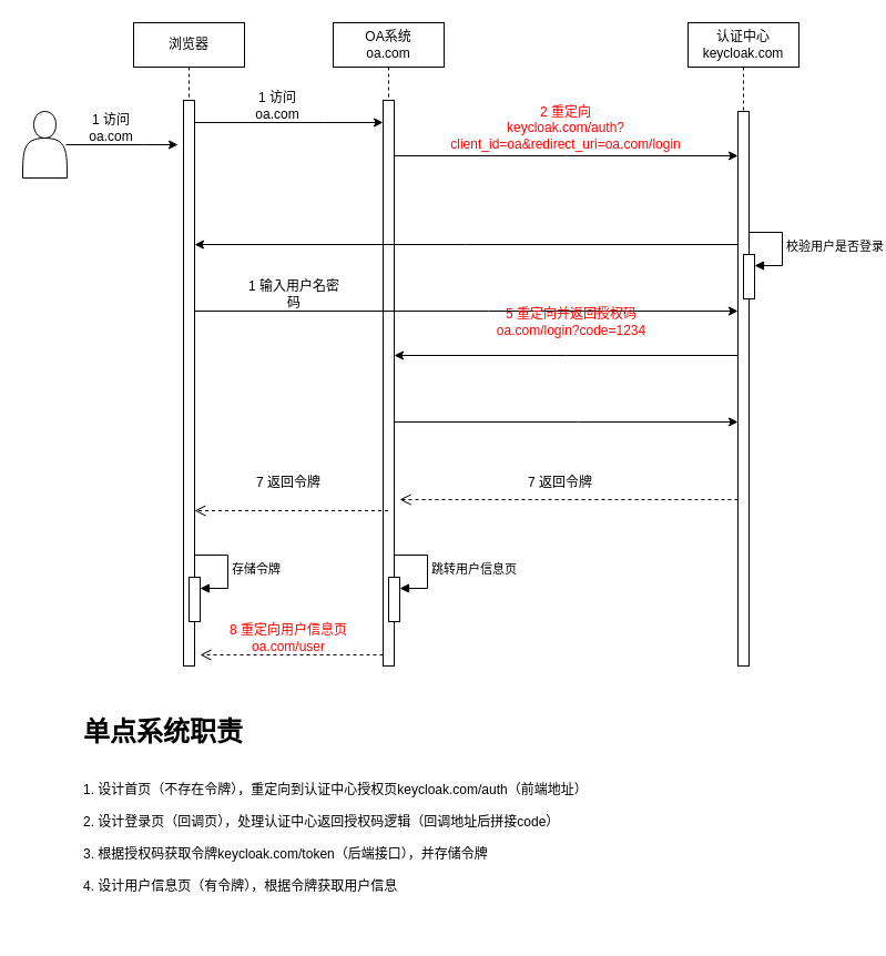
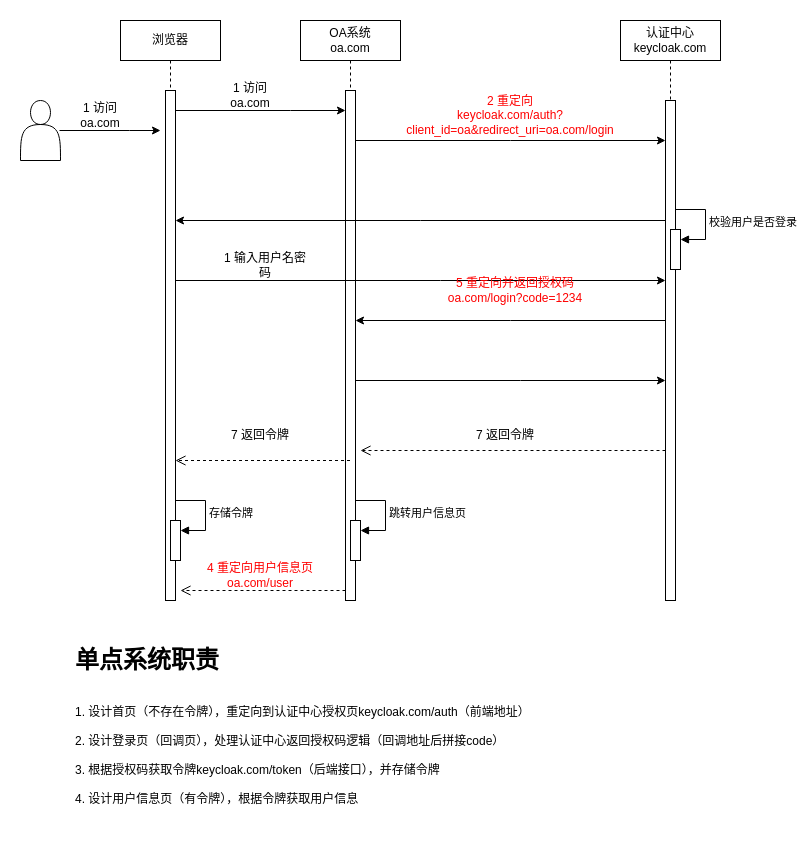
  <mxCell id="0" />
  <mxCell id="1" parent="0" />
  <mxCell id="2" value="OA系统&lt;br&gt;oa.com" style="shape=umlLifeline;perimeter=lifelinePerimeter;whiteSpace=wrap;html=1;container=0;dropTarget=0;collapsible=0;recursiveResize=0;outlineConnect=0;portConstraint=eastwest;newEdgeStyle={&quot;edgeStyle&quot;:&quot;elbowEdgeStyle&quot;,&quot;elbow&quot;:&quot;vertical&quot;,&quot;curved&quot;:0,&quot;rounded&quot;:0};" parent="1" vertex="1"><mxGeometry x="300" y="20" width="100" height="580" as="geometry" /></mxCell>
  <mxCell id="3" value="" style="html=1;points=[];perimeter=orthogonalPerimeter;outlineConnect=0;targetShapes=umlLifeline;portConstraint=eastwest;newEdgeStyle={&quot;edgeStyle&quot;:&quot;elbowEdgeStyle&quot;,&quot;elbow&quot;:&quot;vertical&quot;,&quot;curved&quot;:0,&quot;rounded&quot;:0};" parent="2" vertex="1"><mxGeometry x="45" y="70" width="10" height="510" as="geometry" /></mxCell>
  <mxCell id="4" value="" style="html=1;points=[];perimeter=orthogonalPerimeter;outlineConnect=0;targetShapes=umlLifeline;portConstraint=eastwest;newEdgeStyle={&quot;edgeStyle&quot;:&quot;elbowEdgeStyle&quot;,&quot;elbow&quot;:&quot;vertical&quot;,&quot;curved&quot;:0,&quot;rounded&quot;:0};" vertex="1" parent="2"><mxGeometry x="50" y="500" width="10" height="40" as="geometry" /></mxCell>
  <mxCell id="5" value="跳转用户信息页" style="html=1;align=left;spacingLeft=2;endArrow=block;rounded=0;edgeStyle=orthogonalEdgeStyle;curved=0;rounded=0;" edge="1" target="4" parent="2"><mxGeometry relative="1" as="geometry"><mxPoint x="55" y="480" as="sourcePoint" /><Array as="points"><mxPoint x="85" y="510" /></Array></mxGeometry></mxCell>
  <mxCell id="6" value="认证中心&lt;br&gt;keycloak.com" style="shape=umlLifeline;perimeter=lifelinePerimeter;whiteSpace=wrap;html=1;container=0;dropTarget=0;collapsible=0;recursiveResize=0;outlineConnect=0;portConstraint=eastwest;newEdgeStyle={&quot;edgeStyle&quot;:&quot;elbowEdgeStyle&quot;,&quot;elbow&quot;:&quot;vertical&quot;,&quot;curved&quot;:0,&quot;rounded&quot;:0};" parent="1" vertex="1"><mxGeometry x="620" y="20" width="100" height="580" as="geometry" /></mxCell>
  <mxCell id="7" value="" style="html=1;points=[];perimeter=orthogonalPerimeter;outlineConnect=0;targetShapes=umlLifeline;portConstraint=eastwest;newEdgeStyle={&quot;edgeStyle&quot;:&quot;elbowEdgeStyle&quot;,&quot;elbow&quot;:&quot;vertical&quot;,&quot;curved&quot;:0,&quot;rounded&quot;:0};" parent="6" vertex="1"><mxGeometry x="45" y="80" width="10" height="500" as="geometry" /></mxCell>
  <mxCell id="8" value="" style="html=1;points=[];perimeter=orthogonalPerimeter;outlineConnect=0;targetShapes=umlLifeline;portConstraint=eastwest;newEdgeStyle={&quot;edgeStyle&quot;:&quot;elbowEdgeStyle&quot;,&quot;elbow&quot;:&quot;vertical&quot;,&quot;curved&quot;:0,&quot;rounded&quot;:0};" vertex="1" parent="6"><mxGeometry x="50" y="209" width="10" height="40" as="geometry" /></mxCell>
  <mxCell id="9" value="校验用户是否登录" style="html=1;align=left;spacingLeft=2;endArrow=block;rounded=0;edgeStyle=orthogonalEdgeStyle;curved=0;rounded=0;" edge="1" target="8" parent="6"><mxGeometry relative="1" as="geometry"><mxPoint x="55" y="189" as="sourcePoint" /><Array as="points"><mxPoint x="85" y="219" /></Array></mxGeometry></mxCell>
  <mxCell id="10" style="edgeStyle=orthogonalEdgeStyle;rounded=0;orthogonalLoop=1;jettySize=auto;html=1;" edge="1" parent="1"><mxGeometry relative="1" as="geometry"><mxPoint x="59" y="130" as="sourcePoint" /><mxPoint x="160" y="130" as="targetPoint" /><Array as="points"><mxPoint x="129" y="130" /><mxPoint x="129" y="130" /></Array></mxGeometry></mxCell>
  <mxCell id="11" value="" style="shape=actor;whiteSpace=wrap;html=1;" parent="1" vertex="1"><mxGeometry x="20" y="100" width="40" height="60" as="geometry" /></mxCell>
  <mxCell id="12" value="1 访问oa.com" style="text;html=1;strokeColor=none;fillColor=none;align=center;verticalAlign=middle;whiteSpace=wrap;rounded=0;" vertex="1" parent="1"><mxGeometry x="70" y="100" width="60" height="30" as="geometry" /></mxCell>
  <mxCell id="13" value="2 重定向&lt;br&gt;keycloak.com/auth?client_id=oa&amp;amp;redirect_uri=oa.com/login" style="text;html=1;strokeColor=none;fillColor=none;align=center;verticalAlign=middle;whiteSpace=wrap;rounded=0;fontColor=#FF0000;" vertex="1" parent="1"><mxGeometry x="480" y="100" width="60" height="30" as="geometry" /></mxCell>
  <mxCell id="14" style="edgeStyle=elbowEdgeStyle;rounded=0;orthogonalLoop=1;jettySize=auto;html=1;elbow=vertical;curved=0;" edge="1" parent="1" source="16" target="3"><mxGeometry relative="1" as="geometry"><mxPoint x="340" y="100" as="targetPoint" /><Array as="points"><mxPoint x="290" y="110" /></Array></mxGeometry></mxCell>
  <mxCell id="15" style="edgeStyle=elbowEdgeStyle;rounded=0;orthogonalLoop=1;jettySize=auto;html=1;elbow=vertical;curved=0;" edge="1" parent="1" source="16" target="7"><mxGeometry relative="1" as="geometry"><Array as="points"><mxPoint x="440" y="280" /></Array></mxGeometry></mxCell>
  <mxCell id="16" value="浏览器" style="shape=umlLifeline;perimeter=lifelinePerimeter;whiteSpace=wrap;html=1;container=0;dropTarget=0;collapsible=0;recursiveResize=0;outlineConnect=0;portConstraint=eastwest;newEdgeStyle={&quot;edgeStyle&quot;:&quot;elbowEdgeStyle&quot;,&quot;elbow&quot;:&quot;vertical&quot;,&quot;curved&quot;:0,&quot;rounded&quot;:0};" vertex="1" parent="1"><mxGeometry x="120" y="20" width="100" height="580" as="geometry" /></mxCell>
  <mxCell id="17" value="" style="html=1;points=[];perimeter=orthogonalPerimeter;outlineConnect=0;targetShapes=umlLifeline;portConstraint=eastwest;newEdgeStyle={&quot;edgeStyle&quot;:&quot;elbowEdgeStyle&quot;,&quot;elbow&quot;:&quot;vertical&quot;,&quot;curved&quot;:0,&quot;rounded&quot;:0};" vertex="1" parent="16"><mxGeometry x="45" y="70" width="10" height="510" as="geometry" /></mxCell>
  <mxCell id="18" value="" style="html=1;points=[];perimeter=orthogonalPerimeter;outlineConnect=0;targetShapes=umlLifeline;portConstraint=eastwest;newEdgeStyle={&quot;edgeStyle&quot;:&quot;elbowEdgeStyle&quot;,&quot;elbow&quot;:&quot;vertical&quot;,&quot;curved&quot;:0,&quot;rounded&quot;:0};" vertex="1" parent="16"><mxGeometry x="50" y="500" width="10" height="40" as="geometry" /></mxCell>
  <mxCell id="19" value="存储令牌" style="html=1;align=left;spacingLeft=2;endArrow=block;rounded=0;edgeStyle=orthogonalEdgeStyle;curved=0;rounded=0;" edge="1" target="18" parent="16"><mxGeometry relative="1" as="geometry"><mxPoint x="55" y="480" as="sourcePoint" /><Array as="points"><mxPoint x="85" y="510" /></Array></mxGeometry></mxCell>
  <mxCell id="20" style="edgeStyle=elbowEdgeStyle;rounded=0;orthogonalLoop=1;jettySize=auto;html=1;elbow=vertical;curved=0;" edge="1" parent="1" source="7" target="17"><mxGeometry relative="1" as="geometry"><Array as="points"><mxPoint x="420" y="220" /></Array></mxGeometry></mxCell>
  <mxCell id="21" style="edgeStyle=elbowEdgeStyle;rounded=0;orthogonalLoop=1;jettySize=auto;html=1;elbow=vertical;curved=0;" edge="1" parent="1" source="3" target="7"><mxGeometry relative="1" as="geometry"><Array as="points"><mxPoint x="510" y="140" /></Array></mxGeometry></mxCell>
  <mxCell id="22" value="1 输入用户名密码" style="text;html=1;strokeColor=none;fillColor=none;align=center;verticalAlign=middle;whiteSpace=wrap;rounded=0;" vertex="1" parent="1"><mxGeometry x="220" y="250" width="90" height="30" as="geometry" /></mxCell>
  <mxCell id="23" style="edgeStyle=elbowEdgeStyle;rounded=0;orthogonalLoop=1;jettySize=auto;html=1;elbow=vertical;curved=0;" edge="1" parent="1" source="7" target="3"><mxGeometry relative="1" as="geometry"><Array as="points"><mxPoint x="510" y="320" /></Array></mxGeometry></mxCell>
  <mxCell id="24" value="5 重定向并返回授权码&lt;br&gt;oa.com/login?code=1234" style="text;html=1;strokeColor=none;fillColor=none;align=center;verticalAlign=middle;whiteSpace=wrap;rounded=0;fontColor=#FF0000;" vertex="1" parent="1"><mxGeometry x="440" y="275" width="150" height="30" as="geometry" /></mxCell>
  <mxCell id="25" style="edgeStyle=elbowEdgeStyle;rounded=0;orthogonalLoop=1;jettySize=auto;html=1;elbow=vertical;curved=0;" edge="1" parent="1" source="3" target="7"><mxGeometry relative="1" as="geometry"><Array as="points"><mxPoint x="520" y="380" /></Array></mxGeometry></mxCell>
  <mxCell id="26" value="" style="html=1;verticalAlign=bottom;endArrow=open;dashed=1;endSize=8;edgeStyle=elbowEdgeStyle;elbow=vertical;curved=0;rounded=0;" edge="1" parent="1" source="7"><mxGeometry relative="1" as="geometry"><mxPoint x="430" y="450" as="sourcePoint" /><mxPoint x="360" y="450" as="targetPoint" /></mxGeometry></mxCell>
  <mxCell id="27" value="7 返回令牌" style="text;html=1;strokeColor=none;fillColor=none;align=center;verticalAlign=middle;whiteSpace=wrap;rounded=0;fontColor=#000000;" vertex="1" parent="1"><mxGeometry x="430" y="420" width="150" height="30" as="geometry" /></mxCell>
  <mxCell id="28" value="" style="html=1;verticalAlign=bottom;endArrow=open;dashed=1;endSize=8;edgeStyle=elbowEdgeStyle;elbow=vertical;curved=0;rounded=0;" edge="1" parent="1" source="2" target="17"><mxGeometry relative="1" as="geometry"><mxPoint x="675" y="460" as="sourcePoint" /><mxPoint x="370" y="460" as="targetPoint" /><Array as="points"><mxPoint x="260" y="460" /></Array></mxGeometry></mxCell>
  <mxCell id="29" value="7 返回令牌" style="text;html=1;strokeColor=none;fillColor=none;align=center;verticalAlign=middle;whiteSpace=wrap;rounded=0;fontColor=#000000;" vertex="1" parent="1"><mxGeometry x="185" y="420" width="150" height="30" as="geometry" /></mxCell>
  <mxCell id="30" value="1 访问oa.com" style="text;html=1;strokeColor=none;fillColor=none;align=center;verticalAlign=middle;whiteSpace=wrap;rounded=0;" vertex="1" parent="1"><mxGeometry x="220" y="80" width="60" height="30" as="geometry" /></mxCell>
  <mxCell id="31" value="" style="html=1;verticalAlign=bottom;endArrow=open;dashed=1;endSize=8;edgeStyle=elbowEdgeStyle;elbow=vertical;curved=0;rounded=0;" edge="1" parent="1"><mxGeometry relative="1" as="geometry"><mxPoint x="345" y="590" as="sourcePoint" /><mxPoint x="180" y="590" as="targetPoint" /></mxGeometry></mxCell>
- <mxCell id="32" value="&lt;font color=&quot;#ff0000&quot;&gt;8 重定向用户信息页&lt;br&gt;oa.com/user&lt;/font&gt;" style="text;html=1;strokeColor=none;fillColor=none;align=center;verticalAlign=middle;whiteSpace=wrap;rounded=0;fontColor=#000000;" vertex="1" parent="1"><mxGeometry x="185" y="560" width="150" height="30" as="geometry" /></mxCell>
+ <mxCell id="32" value="&lt;font color=&quot;#ff0000&quot;&gt;4 重定向用户信息页&lt;br&gt;oa.com/user&lt;/font&gt;" style="text;html=1;strokeColor=none;fillColor=none;align=center;verticalAlign=middle;whiteSpace=wrap;rounded=0;fontColor=#000000;" vertex="1" parent="1"><mxGeometry x="185" y="560" width="150" height="30" as="geometry" /></mxCell>
  <mxCell id="33" value="&lt;h1&gt;单点系统职责&lt;/h1&gt;&lt;div&gt;&lt;br&gt;&lt;/div&gt;&lt;div&gt;1. 设计首页（不存在令牌），重定向到认证中心授权页keycloak.com/auth（前端地址）&lt;br&gt;&lt;br&gt;&lt;/div&gt;&lt;div&gt;2. 设计登录页（回调页），处理认证中心返回授权码逻辑（回调地址后拼接code）&lt;br&gt;&lt;br&gt;3. 根据授权码获取令牌keycloak.com/token（后端接口）&lt;span style=&quot;background-color: initial;&quot;&gt;，并存储令牌&lt;/span&gt;&lt;/div&gt;&lt;div&gt;&lt;br&gt;4. 设计用户信息页（有令牌），根据令牌获取用户信息&lt;/div&gt;" style="text;html=1;strokeColor=none;fillColor=none;spacing=5;spacingTop=-20;whiteSpace=wrap;overflow=hidden;rounded=0;" vertex="1" parent="1"><mxGeometry x="70" y="640" width="690" height="200" as="geometry" /></mxCell>
